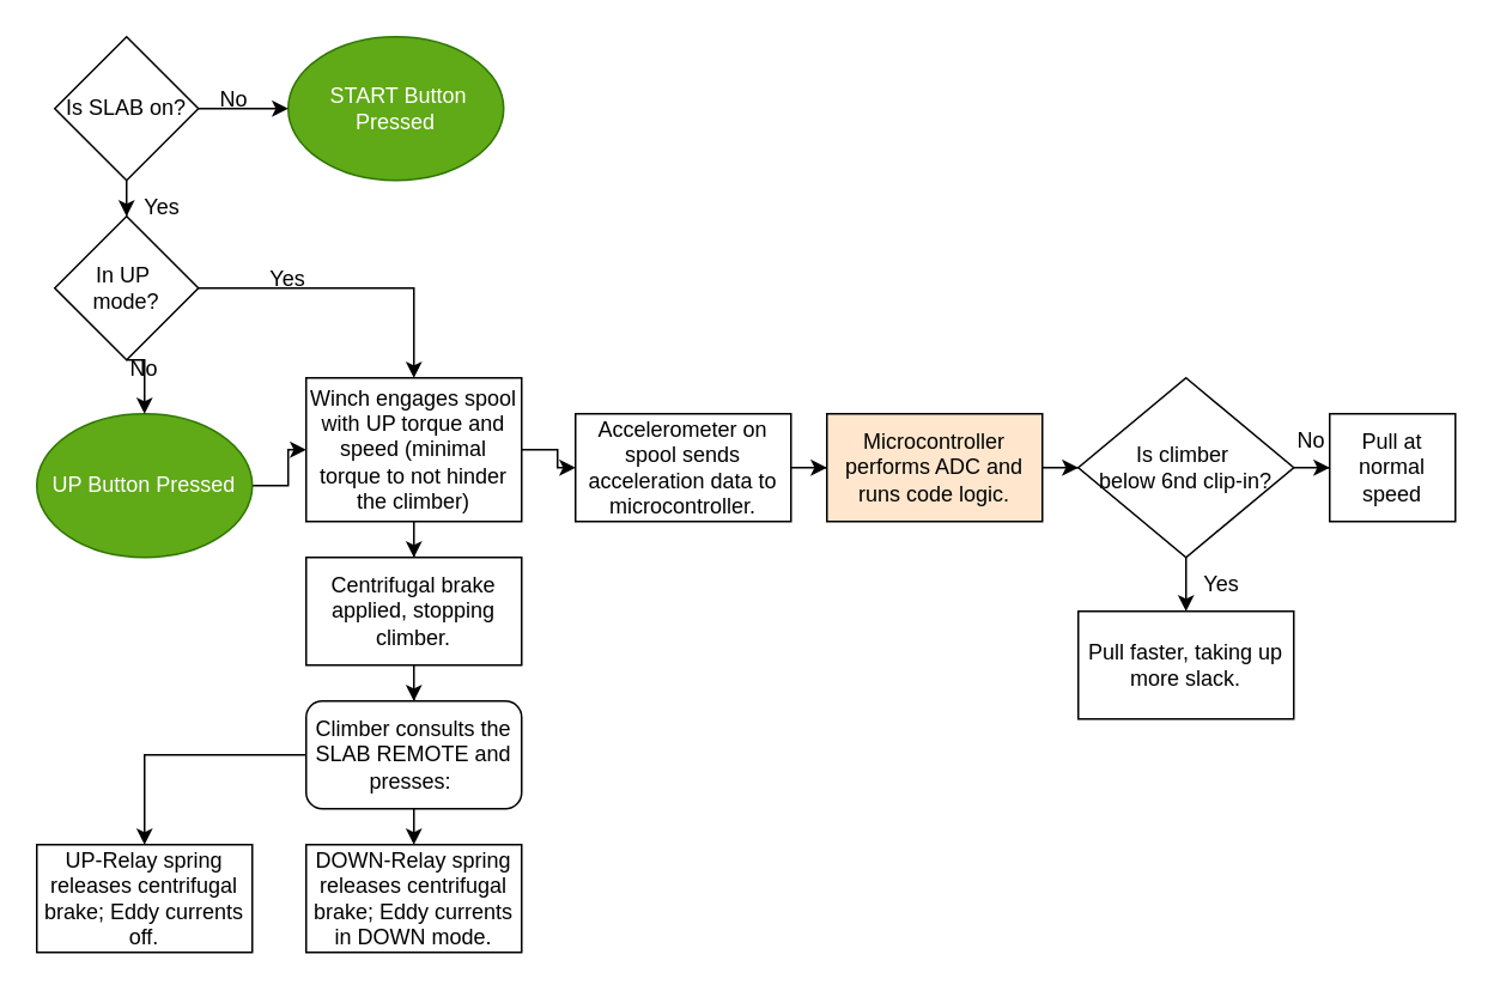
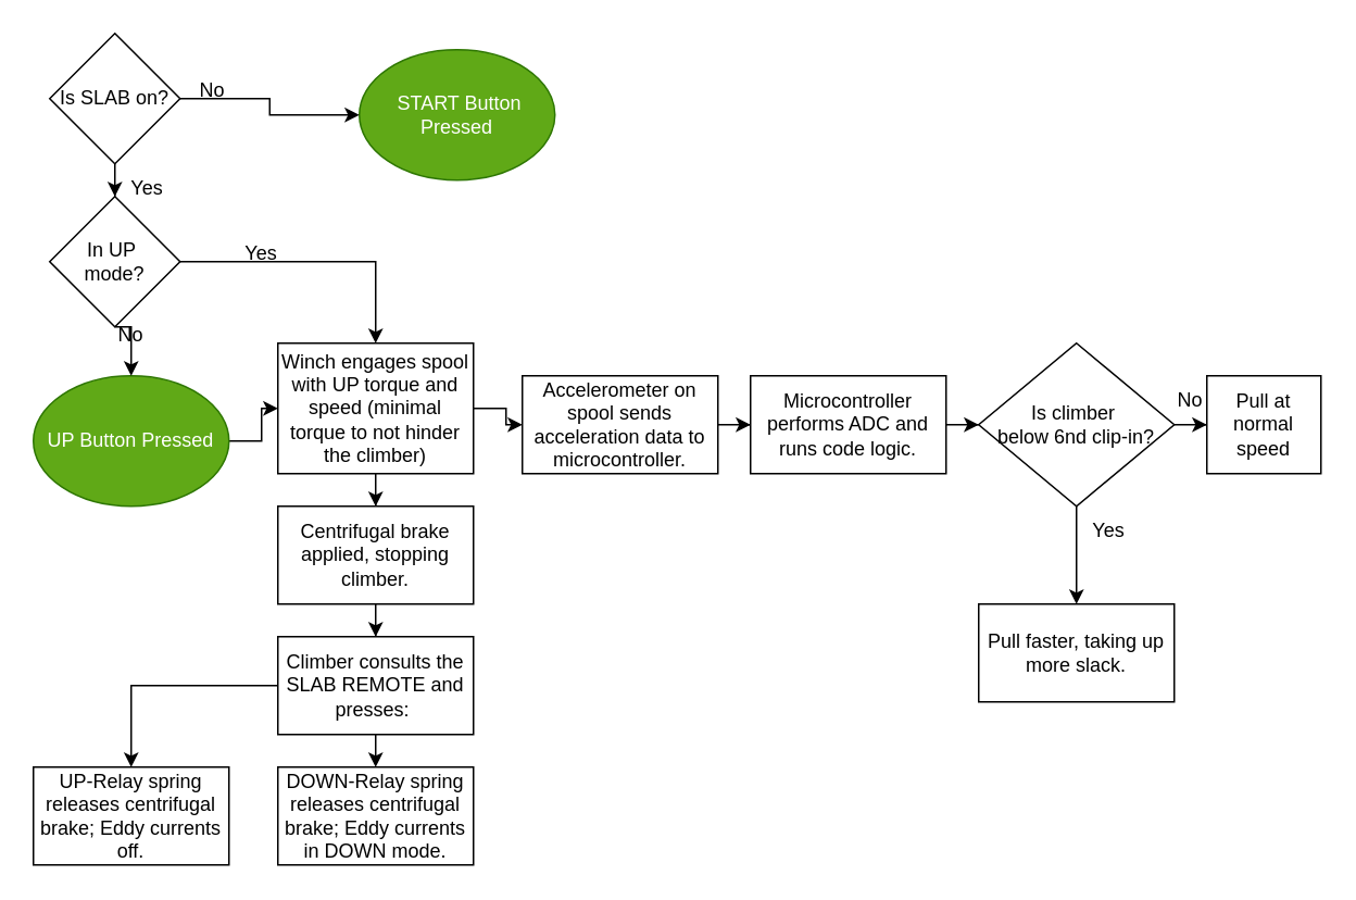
  <mxCell id="0" />
  <mxCell id="1" parent="0" />
  <mxCell id="2" value="" style="edgeStyle=orthogonalEdgeStyle;rounded=0;orthogonalLoop=1;jettySize=auto;html=1;" edge="1" parent="1" source="3" target="6"><mxGeometry relative="1" as="geometry" /></mxCell>
  <mxCell id="3" value="UP Button Pressed" style="ellipse;whiteSpace=wrap;html=1;fillColor=#60a917;fontColor=#ffffff;strokeColor=#2D7600;" vertex="1" parent="1"><mxGeometry x="20" y="230" width="120" height="80" as="geometry" /></mxCell>
  <mxCell id="4" value="" style="edgeStyle=orthogonalEdgeStyle;rounded=0;orthogonalLoop=1;jettySize=auto;html=1;" edge="1" parent="1" source="6" target="8"><mxGeometry relative="1" as="geometry" /></mxCell>
  <mxCell id="5" value="" style="edgeStyle=orthogonalEdgeStyle;rounded=0;orthogonalLoop=1;jettySize=auto;html=1;" edge="1" parent="1" source="6" target="19"><mxGeometry relative="1" as="geometry" /></mxCell>
  <mxCell id="6" value="Winch engages spool with UP torque and speed (minimal torque to not hinder the climber)" style="whiteSpace=wrap;html=1;" vertex="1" parent="1"><mxGeometry x="170" y="210" width="120" height="80" as="geometry" /></mxCell>
  <mxCell id="7" value="" style="edgeStyle=orthogonalEdgeStyle;rounded=0;orthogonalLoop=1;jettySize=auto;html=1;" edge="1" parent="1" source="8" target="10"><mxGeometry relative="1" as="geometry" /></mxCell>
  <mxCell id="8" value="Accelerometer on spool sends acceleration data to microcontroller." style="whiteSpace=wrap;html=1;" vertex="1" parent="1"><mxGeometry x="320" y="230" width="120" height="60" as="geometry" /></mxCell>
  <mxCell id="9" value="" style="edgeStyle=orthogonalEdgeStyle;rounded=0;orthogonalLoop=1;jettySize=auto;html=1;" edge="1" parent="1" source="10" target="13"><mxGeometry relative="1" as="geometry" /></mxCell>
- <mxCell id="10" value="Microcontroller performs ADC and runs code logic." style="whiteSpace=wrap;html=1;fillColor=#ffe6cc;" vertex="1" parent="1"><mxGeometry x="460" y="230" width="120" height="60" as="geometry" /></mxCell>
+ <mxCell id="10" value="Microcontroller performs ADC and runs code logic." style="whiteSpace=wrap;html=1;" vertex="1" parent="1"><mxGeometry x="460" y="230" width="120" height="60" as="geometry" /></mxCell>
  <mxCell id="11" value="" style="edgeStyle=orthogonalEdgeStyle;rounded=0;orthogonalLoop=1;jettySize=auto;html=1;" edge="1" parent="1" source="13" target="14"><mxGeometry relative="1" as="geometry" /></mxCell>
  <mxCell id="12" value="" style="edgeStyle=orthogonalEdgeStyle;rounded=0;orthogonalLoop=1;jettySize=auto;html=1;" edge="1" parent="1" source="13" target="16"><mxGeometry relative="1" as="geometry" /></mxCell>
  <mxCell id="13" value="Is climber&amp;nbsp;&lt;div&gt;&lt;div&gt;below 6nd clip-in?&lt;/div&gt;&lt;/div&gt;" style="rhombus;whiteSpace=wrap;html=1;" vertex="1" parent="1"><mxGeometry x="600" y="210" width="120" height="100" as="geometry" /></mxCell>
- <mxCell id="14" value="Pull faster, taking up more slack." style="whiteSpace=wrap;html=1;" vertex="1" parent="1"><mxGeometry x="600" y="340" width="120" height="60" as="geometry" /></mxCell>
+ <mxCell id="14" value="Pull faster, taking up more slack." style="whiteSpace=wrap;html=1;" vertex="1" parent="1"><mxGeometry x="600" y="370" width="120" height="60" as="geometry" /></mxCell>
  <mxCell id="15" value="Yes" style="text;html=1;align=center;verticalAlign=middle;whiteSpace=wrap;rounded=0;" vertex="1" parent="1"><mxGeometry x="650" y="310" width="60" height="30" as="geometry" /></mxCell>
  <mxCell id="16" value="Pull at normal speed" style="whiteSpace=wrap;html=1;" vertex="1" parent="1"><mxGeometry x="740" y="230" width="70" height="60" as="geometry" /></mxCell>
  <mxCell id="17" value="No" style="text;html=1;align=center;verticalAlign=middle;whiteSpace=wrap;rounded=0;" vertex="1" parent="1"><mxGeometry x="700" y="230" width="60" height="30" as="geometry" /></mxCell>
  <mxCell id="18" value="" style="edgeStyle=orthogonalEdgeStyle;rounded=0;orthogonalLoop=1;jettySize=auto;html=1;" edge="1" parent="1" source="19" target="22"><mxGeometry relative="1" as="geometry" /></mxCell>
  <mxCell id="19" value="Centrifugal brake applied, stopping climber." style="whiteSpace=wrap;html=1;" vertex="1" parent="1"><mxGeometry x="170" y="310" width="120" height="60" as="geometry" /></mxCell>
  <mxCell id="20" style="edgeStyle=orthogonalEdgeStyle;rounded=0;orthogonalLoop=1;jettySize=auto;html=1;exitX=0.5;exitY=1;exitDx=0;exitDy=0;entryX=0.5;entryY=0;entryDx=0;entryDy=0;" edge="1" parent="1" source="22" target="24"><mxGeometry relative="1" as="geometry" /></mxCell>
  <mxCell id="21" style="edgeStyle=orthogonalEdgeStyle;rounded=0;orthogonalLoop=1;jettySize=auto;html=1;exitX=0;exitY=0.5;exitDx=0;exitDy=0;entryX=0.5;entryY=0;entryDx=0;entryDy=0;" edge="1" parent="1" source="22" target="23"><mxGeometry relative="1" as="geometry" /></mxCell>
- <mxCell id="22" value="Climber consults the SLAB REMOTE and presses:&amp;nbsp;" style="whiteSpace=wrap;html=1;rounded=1;" vertex="1" parent="1"><mxGeometry x="170" y="390" width="120" height="60" as="geometry" /></mxCell>
+ <mxCell id="22" value="Climber consults the SLAB REMOTE and presses:&amp;nbsp;" style="whiteSpace=wrap;html=1;" vertex="1" parent="1"><mxGeometry x="170" y="390" width="120" height="60" as="geometry" /></mxCell>
  <mxCell id="23" value="UP-Relay spring releases centrifugal brake; Eddy currents off." style="rounded=0;whiteSpace=wrap;html=1;" vertex="1" parent="1"><mxGeometry x="20" y="470" width="120" height="60" as="geometry" /></mxCell>
  <mxCell id="24" value="DOWN-Relay spring releases centrifugal brake; Eddy currents in DOWN mode." style="rounded=0;whiteSpace=wrap;html=1;" vertex="1" parent="1"><mxGeometry x="170" y="470" width="120" height="60" as="geometry" /></mxCell>
- <mxCell id="25" value="&amp;nbsp;START Button Pressed" style="ellipse;whiteSpace=wrap;html=1;fillColor=#60a917;fontColor=#ffffff;strokeColor=#2D7600;" vertex="1" parent="1"><mxGeometry x="160" y="20" width="120" height="80" as="geometry" /></mxCell>
+ <mxCell id="25" value="&amp;nbsp;START Button Pressed" style="ellipse;whiteSpace=wrap;html=1;fillColor=#60a917;fontColor=#ffffff;strokeColor=#2D7600;" vertex="1" parent="1"><mxGeometry x="220" y="30" width="120" height="80" as="geometry" /></mxCell>
  <mxCell id="26" value="" style="edgeStyle=orthogonalEdgeStyle;rounded=0;orthogonalLoop=1;jettySize=auto;html=1;" edge="1" parent="1" source="28" target="25"><mxGeometry relative="1" as="geometry" /></mxCell>
  <mxCell id="27" value="" style="edgeStyle=orthogonalEdgeStyle;rounded=0;orthogonalLoop=1;jettySize=auto;html=1;" edge="1" parent="1" source="28" target="31"><mxGeometry relative="1" as="geometry" /></mxCell>
  <mxCell id="28" value="Is SLAB on?" style="rhombus;whiteSpace=wrap;html=1;" vertex="1" parent="1"><mxGeometry x="30" y="20" width="80" height="80" as="geometry" /></mxCell>
  <mxCell id="29" style="edgeStyle=orthogonalEdgeStyle;rounded=0;orthogonalLoop=1;jettySize=auto;html=1;exitX=0.5;exitY=1;exitDx=0;exitDy=0;entryX=0.5;entryY=0;entryDx=0;entryDy=0;" edge="1" parent="1" source="31" target="3"><mxGeometry relative="1" as="geometry" /></mxCell>
  <mxCell id="30" style="edgeStyle=orthogonalEdgeStyle;rounded=0;orthogonalLoop=1;jettySize=auto;html=1;entryX=0.5;entryY=0;entryDx=0;entryDy=0;" edge="1" parent="1" source="31" target="6"><mxGeometry relative="1" as="geometry" /></mxCell>
  <mxCell id="31" value="In UP&amp;nbsp;&lt;div&gt;mode?&lt;/div&gt;" style="rhombus;whiteSpace=wrap;html=1;" vertex="1" parent="1"><mxGeometry x="30" y="120" width="80" height="80" as="geometry" /></mxCell>
  <mxCell id="32" value="No" style="text;html=1;align=center;verticalAlign=middle;whiteSpace=wrap;rounded=0;" vertex="1" parent="1"><mxGeometry x="100" y="40" width="60" height="30" as="geometry" /></mxCell>
  <mxCell id="33" value="Yes" style="text;html=1;align=center;verticalAlign=middle;whiteSpace=wrap;rounded=0;" vertex="1" parent="1"><mxGeometry x="60" y="100" width="60" height="30" as="geometry" /></mxCell>
  <mxCell id="34" value="No" style="text;html=1;align=center;verticalAlign=middle;whiteSpace=wrap;rounded=0;" vertex="1" parent="1"><mxGeometry x="50" y="190" width="60" height="30" as="geometry" /></mxCell>
  <mxCell id="35" value="Yes" style="text;html=1;align=center;verticalAlign=middle;whiteSpace=wrap;rounded=0;" vertex="1" parent="1"><mxGeometry x="130" y="140" width="60" height="30" as="geometry" /></mxCell>
